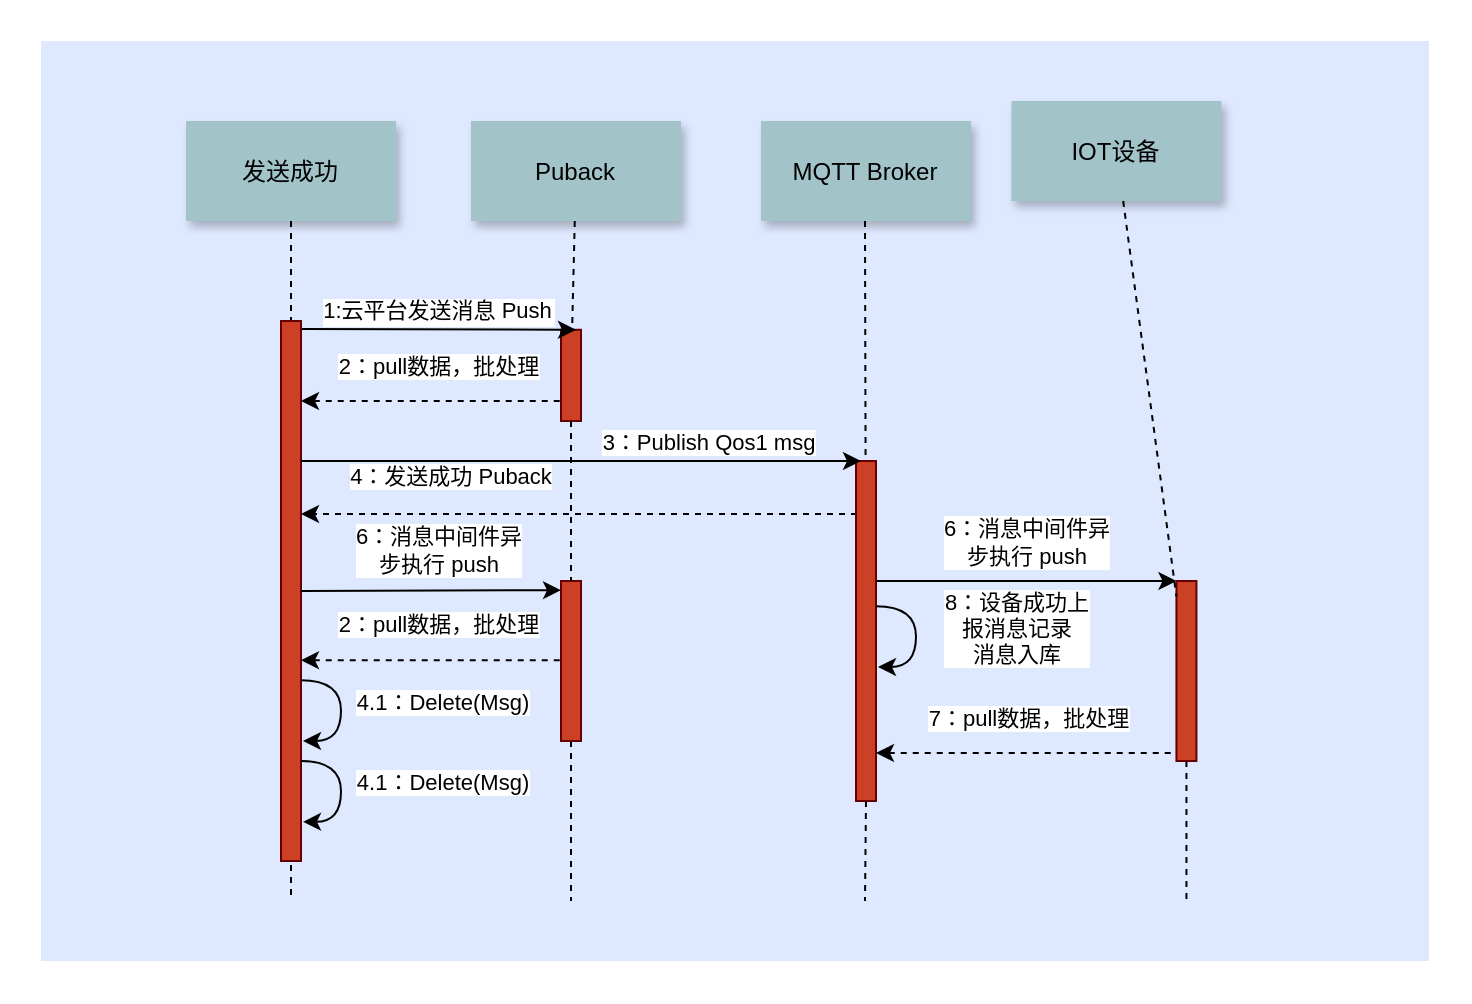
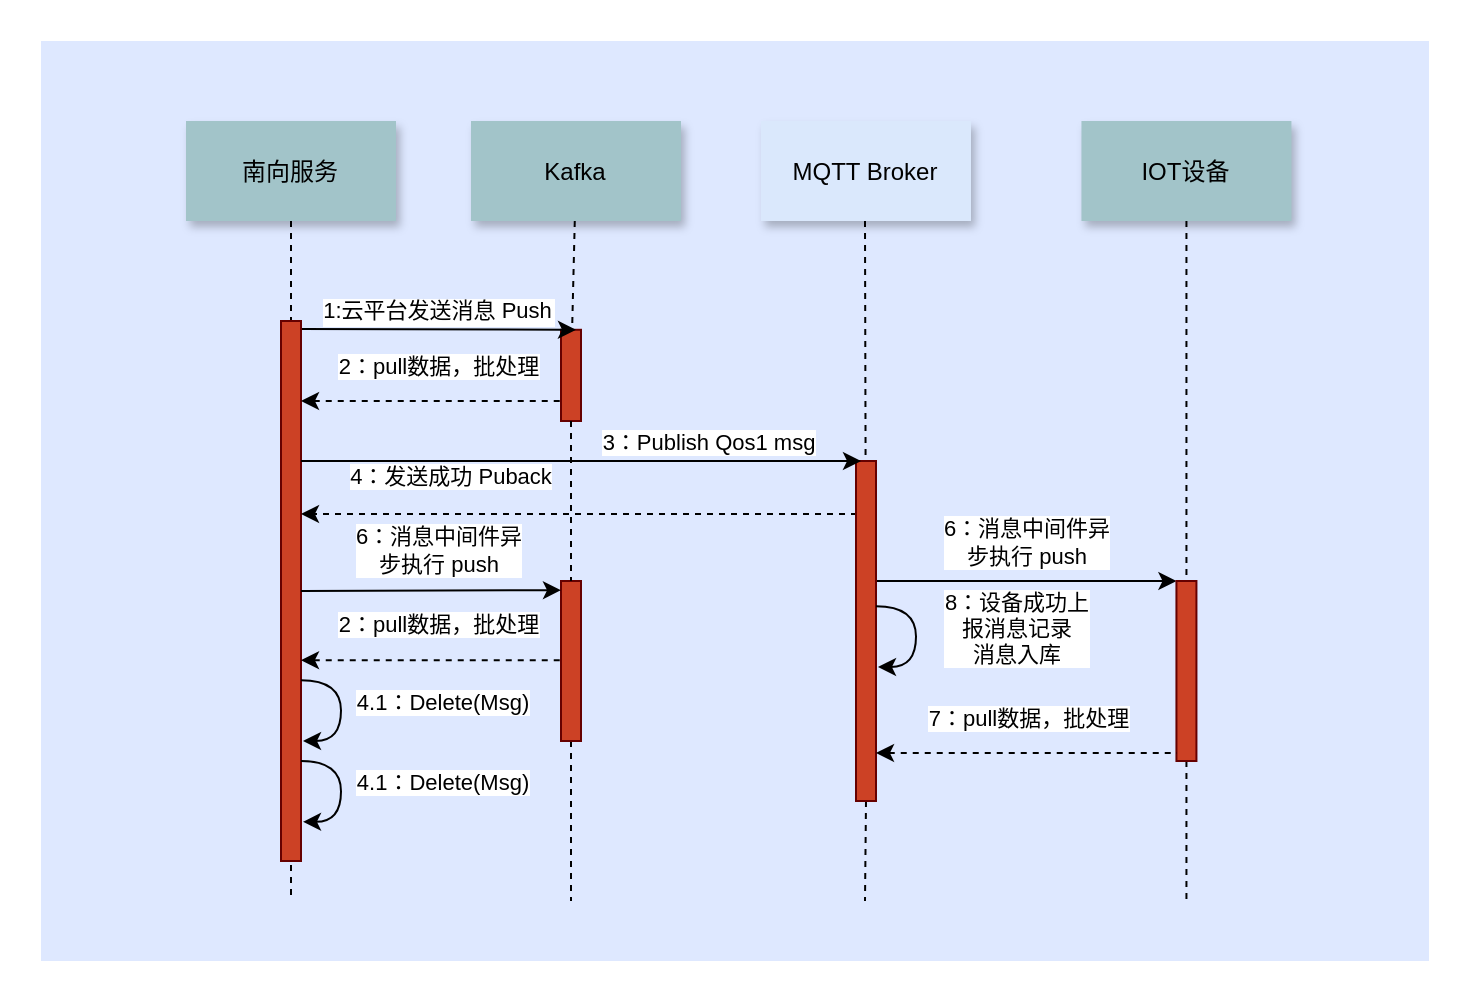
  <mxCell id="0" />
  <mxCell id="1" parent="0" />
  <mxCell id="2" value="" style="fillColor=#DEE8FF;strokeColor=none" parent="1" vertex="1"><mxGeometry x="20" y="20" width="694" height="460" as="geometry" /></mxCell>
- <mxCell id="3" value="发送成功" style="shadow=1;fillColor=#A2C4C9;strokeColor=none" parent="1" vertex="1"><mxGeometry x="92.5" y="60" width="105" height="50" as="geometry" /></mxCell>
+ <mxCell id="3" value="南向服务" style="shadow=1;fillColor=#A2C4C9;strokeColor=none" parent="1" vertex="1"><mxGeometry x="92.5" y="60" width="105" height="50" as="geometry" /></mxCell>
  <mxCell id="4" value="" style="fillColor=#CC4125;strokeColor=#660000" parent="1" vertex="1"><mxGeometry x="280" y="164.39" width="10" height="45.61" as="geometry" /></mxCell>
- <mxCell id="5" value="Puback" style="shadow=1;fillColor=#A2C4C9;strokeColor=none" parent="1" vertex="1"><mxGeometry x="235" y="60" width="105" height="50" as="geometry" /></mxCell>
+ <mxCell id="5" value="Kafka" style="shadow=1;fillColor=#A2C4C9;strokeColor=none" parent="1" vertex="1"><mxGeometry x="235" y="60" width="105" height="50" as="geometry" /></mxCell>
  <mxCell id="6" value="" style="edgeStyle=none;endArrow=none;dashed=1" parent="1" source="5" target="4" edge="1"><mxGeometry x="272.335" y="165" width="100" height="100" as="geometry"><mxPoint x="287.259" y="110" as="sourcePoint" /><mxPoint x="287.576" y="165" as="targetPoint" /></mxGeometry></mxCell>
- <mxCell id="7" value="MQTT Broker" style="shadow=1;fillColor=#A2C4C9;strokeColor=none" parent="1" vertex="1"><mxGeometry x="380.004" y="60" width="105" height="50" as="geometry" /></mxCell>
- <mxCell id="8" value="IOT设备" style="shadow=1;fillColor=#A2C4C9;strokeColor=none" parent="1" vertex="1"><mxGeometry x="505.22" y="50" width="105" height="50" as="geometry" /></mxCell>
+ <mxCell id="7" value="MQTT Broker" style="shadow=1;fillColor=#dae8fc;strokeColor=none;" parent="1" vertex="1"><mxGeometry x="380.004" y="60" width="105" height="50" as="geometry" /></mxCell>
+ <mxCell id="8" value="IOT设备" style="shadow=1;fillColor=#A2C4C9;strokeColor=none" parent="1" vertex="1"><mxGeometry x="540.22" y="60" width="105" height="50" as="geometry" /></mxCell>
  <mxCell id="9" value="" style="edgeStyle=elbowEdgeStyle;elbow=horizontal;endArrow=none;dashed=1" parent="1" source="3" edge="1"><mxGeometry x="230.0" y="310" width="100" height="100" as="geometry"><mxPoint x="170" y="410" as="sourcePoint" /><mxPoint x="145" y="220" as="targetPoint" /></mxGeometry></mxCell>
  <mxCell id="10" value="" style="edgeStyle=none;dashed=1;endArrow=none" parent="1" edge="1"><mxGeometry x="50" y="300" width="100" height="100" as="geometry"><mxPoint x="145" y="210" as="sourcePoint" /><mxPoint x="145" y="450" as="targetPoint" /></mxGeometry></mxCell>
  <mxCell id="11" value="1:云平台发送消息 Push" style="edgeStyle=none;verticalLabelPosition=top;verticalAlign=bottom;entryX=0.75;entryY=0;entryDx=0;entryDy=0;" parent="1" target="4" edge="1"><mxGeometry x="242.955" y="77.096" width="100" height="100" as="geometry"><mxPoint x="150" y="164" as="sourcePoint" /><mxPoint x="260" y="164.386" as="targetPoint" /></mxGeometry></mxCell>
  <mxCell id="12" value="" style="edgeStyle=none;endArrow=none;dashed=1;exitX=0.5;exitY=1;exitDx=0;exitDy=0;" parent="1" source="21" edge="1"><mxGeometry x="431.488" y="175.0" width="100" height="100" as="geometry"><mxPoint x="432.286" y="410" as="sourcePoint" /><mxPoint x="432" y="450" as="targetPoint" /></mxGeometry></mxCell>
  <mxCell id="13" value="" style="edgeStyle=none;endArrow=none;dashed=1" parent="1" source="23" edge="1"><mxGeometry x="592.208" y="175.0" width="100" height="100" as="geometry"><mxPoint x="592.729" y="110" as="sourcePoint" /><mxPoint x="592.72" y="450" as="targetPoint" /></mxGeometry></mxCell>
  <mxCell id="14" value="" style="fillColor=#CC4125;strokeColor=#660000" parent="1" vertex="1"><mxGeometry x="140" y="160" width="10" height="270" as="geometry" /></mxCell>
  <mxCell id="15" style="edgeStyle=orthogonalEdgeStyle;rounded=0;orthogonalLoop=1;jettySize=auto;html=1;entryX=0.028;entryY=0.089;entryDx=0;entryDy=0;entryPerimeter=0;" parent="1" edge="1"><mxGeometry relative="1" as="geometry"><Array as="points"><mxPoint x="436.72" y="290" /></Array><mxPoint x="437.22" y="290" as="sourcePoint" /><mxPoint x="587.72" y="290.01" as="targetPoint" /></mxGeometry></mxCell>
  <mxCell id="16" value="6：消息中间件异&lt;br&gt;步执行 push" style="edgeLabel;html=1;align=center;verticalAlign=middle;resizable=0;points=[];" parent="15" vertex="1" connectable="0"><mxGeometry x="-0.328" y="-1" relative="1" as="geometry"><mxPoint x="24.68" y="-21" as="offset" /></mxGeometry></mxCell>
  <mxCell id="17" value="" style="edgeStyle=none;endArrow=none;dashed=1" parent="1" source="21" edge="1"><mxGeometry x="431.488" y="175.0" width="100" height="100" as="geometry"><mxPoint x="432" y="110" as="sourcePoint" /><mxPoint x="432.444" y="350" as="targetPoint" /></mxGeometry></mxCell>
  <mxCell id="18" value="" style="edgeStyle=none;endArrow=none;dashed=1" parent="1" source="35" edge="1"><mxGeometry x="376.571" y="339.697" width="100" height="100" as="geometry"><mxPoint x="285" y="510" as="sourcePoint" /><mxPoint x="285" y="450" as="targetPoint" /></mxGeometry></mxCell>
  <mxCell id="19" value="" style="edgeStyle=orthogonalEdgeStyle;rounded=0;orthogonalLoop=1;jettySize=auto;html=1;dashed=1;exitX=0;exitY=0.25;exitDx=0;exitDy=0;" parent="1" edge="1"><mxGeometry relative="1" as="geometry"><mxPoint x="150" y="256.5" as="targetPoint" /><Array as="points"><mxPoint x="428" y="256.5" /></Array><mxPoint x="427.5" y="250" as="sourcePoint" /></mxGeometry></mxCell>
  <mxCell id="20" value="4：发送成功 Puback" style="edgeLabel;html=1;align=center;verticalAlign=middle;resizable=0;points=[];" parent="19" vertex="1" connectable="0"><mxGeometry x="-0.372" y="1" relative="1" as="geometry"><mxPoint x="-121" y="-20.0" as="offset" /></mxGeometry></mxCell>
  <mxCell id="21" value="" style="fillColor=#CC4125;strokeColor=#660000" parent="1" vertex="1"><mxGeometry x="427.5" y="230" width="10" height="170" as="geometry" /></mxCell>
  <mxCell id="22" value="" style="edgeStyle=none;endArrow=none;dashed=1" parent="1" target="21" edge="1"><mxGeometry x="431.488" y="175.0" width="100" height="100" as="geometry"><mxPoint x="432" y="110" as="sourcePoint" /><mxPoint x="432.444" y="350" as="targetPoint" /></mxGeometry></mxCell>
  <mxCell id="23" value="" style="fillColor=#CC4125;strokeColor=#660000" parent="1" vertex="1"><mxGeometry x="587.72" y="290" width="10" height="90" as="geometry" /></mxCell>
  <mxCell id="24" value="" style="edgeStyle=none;endArrow=none;dashed=1" parent="1" source="8" target="23" edge="1"><mxGeometry x="592.208" y="175.0" width="100" height="100" as="geometry"><mxPoint x="592.72" y="110" as="sourcePoint" /><mxPoint x="592.72" y="450" as="targetPoint" /></mxGeometry></mxCell>
  <mxCell id="25" style="edgeStyle=orthogonalEdgeStyle;rounded=0;orthogonalLoop=1;jettySize=auto;html=1;entryX=0.028;entryY=0.089;entryDx=0;entryDy=0;entryPerimeter=0;startArrow=classic;startFill=1;endArrow=none;endFill=0;dashed=1;" parent="1" edge="1"><mxGeometry relative="1" as="geometry"><Array as="points"><mxPoint x="437" y="376" /></Array><mxPoint x="437.5" y="376" as="sourcePoint" /><mxPoint x="588" y="376.01" as="targetPoint" /></mxGeometry></mxCell>
  <mxCell id="26" value="7：pull数据，批处理" style="edgeLabel;html=1;align=center;verticalAlign=middle;resizable=0;points=[];" parent="25" vertex="1" connectable="0"><mxGeometry x="-0.328" y="-1" relative="1" as="geometry"><mxPoint x="24.68" y="-18.71" as="offset" /></mxGeometry></mxCell>
  <mxCell id="27" style="edgeStyle=orthogonalEdgeStyle;curved=1;rounded=0;orthogonalLoop=1;jettySize=auto;html=1;exitX=0.928;exitY=0.095;exitDx=0;exitDy=0;exitPerimeter=0;" parent="1" edge="1"><mxGeometry relative="1" as="geometry"><mxPoint x="437.5" y="302.588" as="sourcePoint" /><mxPoint x="438.5" y="332.98" as="targetPoint" /><Array as="points"><mxPoint x="457.5" y="302.98" /><mxPoint x="457.5" y="332.98" /><mxPoint x="438.5" y="332.98" /></Array></mxGeometry></mxCell>
  <mxCell id="28" value="8：设备成功上&lt;br&gt;报消息记录&lt;br&gt;消息入库" style="edgeLabel;html=1;align=center;verticalAlign=middle;resizable=0;points=[];" parent="27" vertex="1" connectable="0"><mxGeometry x="-0.314" y="-1" relative="1" as="geometry"><mxPoint x="51" y="6.73" as="offset" /></mxGeometry></mxCell>
  <mxCell id="29" style="edgeStyle=orthogonalEdgeStyle;curved=1;rounded=0;orthogonalLoop=1;jettySize=auto;html=1;exitX=0.928;exitY=0.095;exitDx=0;exitDy=0;exitPerimeter=0;" parent="1" edge="1"><mxGeometry relative="1" as="geometry"><mxPoint x="150" y="339.588" as="sourcePoint" /><mxPoint x="151" y="369.98" as="targetPoint" /><Array as="points"><mxPoint x="170" y="339.98" /><mxPoint x="170" y="369.98" /><mxPoint x="151" y="369.98" /></Array></mxGeometry></mxCell>
  <mxCell id="30" value="4.1：Delete(Msg)" style="edgeLabel;html=1;align=center;verticalAlign=middle;resizable=0;points=[];" parent="29" vertex="1" connectable="0"><mxGeometry x="-0.314" y="-1" relative="1" as="geometry"><mxPoint x="51" y="6.73" as="offset" /></mxGeometry></mxCell>
  <mxCell id="31" style="edgeStyle=orthogonalEdgeStyle;rounded=0;orthogonalLoop=1;jettySize=auto;html=1;startArrow=classic;startFill=1;endArrow=none;endFill=0;dashed=1;" edge="1" parent="1"><mxGeometry relative="1" as="geometry"><Array as="points"><mxPoint x="149.5" y="200" /></Array><mxPoint x="150" y="200" as="sourcePoint" /><mxPoint x="280" y="200" as="targetPoint" /></mxGeometry></mxCell>
  <mxCell id="32" value="2：pull数据，批处理" style="edgeLabel;html=1;align=center;verticalAlign=middle;resizable=0;points=[];" vertex="1" connectable="0" parent="31"><mxGeometry x="-0.328" y="-1" relative="1" as="geometry"><mxPoint x="24.68" y="-18.71" as="offset" /></mxGeometry></mxCell>
  <mxCell id="33" style="edgeStyle=orthogonalEdgeStyle;rounded=0;orthogonalLoop=1;jettySize=auto;html=1;" edge="1" parent="1"><mxGeometry relative="1" as="geometry"><Array as="points"><mxPoint x="149.5" y="230" /></Array><mxPoint x="150" y="230" as="sourcePoint" /><mxPoint x="430" y="230" as="targetPoint" /></mxGeometry></mxCell>
  <mxCell id="34" value="3：Publish Qos1 msg" style="edgeLabel;html=1;align=center;verticalAlign=middle;resizable=0;points=[];" vertex="1" connectable="0" parent="33"><mxGeometry x="-0.328" y="-1" relative="1" as="geometry"><mxPoint x="109.83" y="-11" as="offset" /></mxGeometry></mxCell>
  <mxCell id="35" value="" style="fillColor=#CC4125;strokeColor=#660000" vertex="1" parent="1"><mxGeometry x="280" y="290" width="10" height="80" as="geometry" /></mxCell>
  <mxCell id="36" value="" style="edgeStyle=none;endArrow=none;dashed=1" edge="1" parent="1" source="4" target="35"><mxGeometry x="376.571" y="339.697" width="100" height="100" as="geometry"><mxPoint x="285" y="210" as="sourcePoint" /><mxPoint x="285" y="450" as="targetPoint" /></mxGeometry></mxCell>
  <mxCell id="37" style="edgeStyle=orthogonalEdgeStyle;curved=1;rounded=0;orthogonalLoop=1;jettySize=auto;html=1;exitX=0.928;exitY=0.095;exitDx=0;exitDy=0;exitPerimeter=0;" edge="1" parent="1"><mxGeometry relative="1" as="geometry"><mxPoint x="150" y="380.028" as="sourcePoint" /><mxPoint x="151" y="410.42" as="targetPoint" /><Array as="points"><mxPoint x="170" y="380.42" /><mxPoint x="170" y="410.42" /><mxPoint x="151" y="410.42" /></Array></mxGeometry></mxCell>
  <mxCell id="38" value="4.1：Delete(Msg)" style="edgeLabel;html=1;align=center;verticalAlign=middle;resizable=0;points=[];" vertex="1" connectable="0" parent="37"><mxGeometry x="-0.314" y="-1" relative="1" as="geometry"><mxPoint x="51" y="6.73" as="offset" /></mxGeometry></mxCell>
  <mxCell id="39" style="edgeStyle=orthogonalEdgeStyle;rounded=0;orthogonalLoop=1;jettySize=auto;html=1;" edge="1" parent="1"><mxGeometry relative="1" as="geometry"><Array as="points"><mxPoint x="149.5" y="294.97" /></Array><mxPoint x="150" y="294.97" as="sourcePoint" /><mxPoint x="280" y="294.58" as="targetPoint" /></mxGeometry></mxCell>
  <mxCell id="40" value="6：消息中间件异&lt;br&gt;步执行 push" style="edgeLabel;html=1;align=center;verticalAlign=middle;resizable=0;points=[];" vertex="1" connectable="0" parent="39"><mxGeometry x="-0.328" y="-1" relative="1" as="geometry"><mxPoint x="24.68" y="-21" as="offset" /></mxGeometry></mxCell>
  <mxCell id="41" style="edgeStyle=orthogonalEdgeStyle;rounded=0;orthogonalLoop=1;jettySize=auto;html=1;startArrow=classic;startFill=1;endArrow=none;endFill=0;dashed=1;" edge="1" parent="1"><mxGeometry relative="1" as="geometry"><Array as="points"><mxPoint x="149.5" y="329.58" /></Array><mxPoint x="150" y="329.58" as="sourcePoint" /><mxPoint x="280" y="329.58" as="targetPoint" /></mxGeometry></mxCell>
  <mxCell id="42" value="2：pull数据，批处理" style="edgeLabel;html=1;align=center;verticalAlign=middle;resizable=0;points=[];" vertex="1" connectable="0" parent="41"><mxGeometry x="-0.328" y="-1" relative="1" as="geometry"><mxPoint x="24.68" y="-18.71" as="offset" /></mxGeometry></mxCell>
